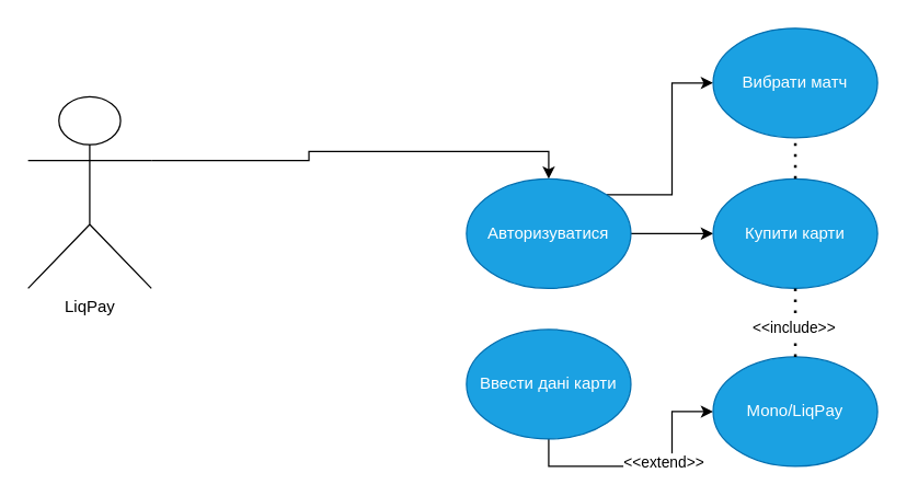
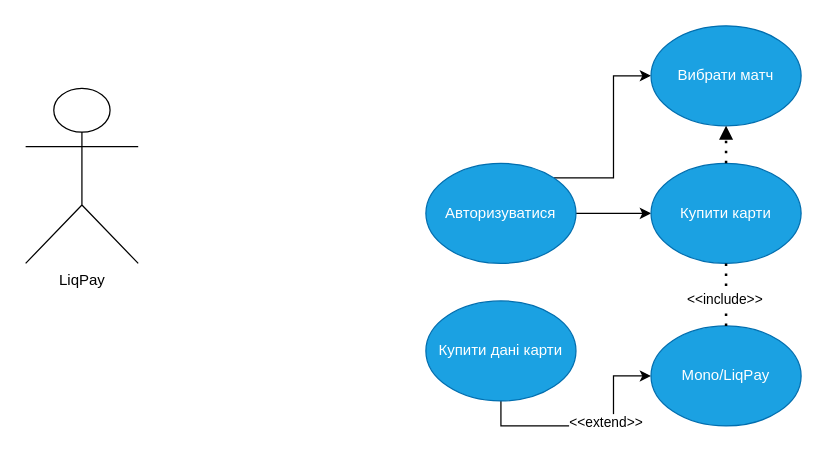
  <mxCell id="0" />
  <mxCell id="1" parent="0" />
- <mxCell id="2" style="edgeStyle=orthogonalEdgeStyle;rounded=0;orthogonalLoop=1;jettySize=auto;html=1;exitX=1;exitY=0.333;exitDx=0;exitDy=0;exitPerimeter=0;entryX=0.5;entryY=0;entryDx=0;entryDy=0;" edge="1" parent="1" source="3" target="6"><mxGeometry relative="1" as="geometry" /></mxCell>
  <mxCell id="3" value="LiqPay&lt;div&gt;&lt;br&gt;&lt;/div&gt;" style="shape=umlActor;verticalLabelPosition=bottom;verticalAlign=top;html=1;outlineConnect=0;" parent="1" vertex="1"><mxGeometry x="20" y="70" width="90" height="140" as="geometry" /></mxCell>
  <mxCell id="4" style="edgeStyle=orthogonalEdgeStyle;rounded=0;orthogonalLoop=1;jettySize=auto;html=1;exitX=1;exitY=0;exitDx=0;exitDy=0;entryX=0;entryY=0.5;entryDx=0;entryDy=0;" parent="1" source="6" target="10" edge="1"><mxGeometry relative="1" as="geometry" /></mxCell>
  <mxCell id="5" style="edgeStyle=orthogonalEdgeStyle;rounded=0;orthogonalLoop=1;jettySize=auto;html=1;exitX=1;exitY=0.5;exitDx=0;exitDy=0;" parent="1" source="6" target="11" edge="1"><mxGeometry relative="1" as="geometry" /></mxCell>
  <mxCell id="6" value="Авторизуватися" style="ellipse;whiteSpace=wrap;html=1;fillColor=#1ba1e2;fontColor=#ffffff;strokeColor=#006EAF;" parent="1" vertex="1"><mxGeometry x="340" y="130" width="120" height="80" as="geometry" /></mxCell>
  <mxCell id="7" style="edgeStyle=orthogonalEdgeStyle;rounded=0;orthogonalLoop=1;jettySize=auto;html=1;exitX=0.5;exitY=1;exitDx=0;exitDy=0;" parent="1" source="9" target="12" edge="1"><mxGeometry relative="1" as="geometry" /></mxCell>
  <mxCell id="8" value="&amp;lt;&amp;lt;extend&amp;gt;&amp;gt;" style="edgeLabel;html=1;align=center;verticalAlign=middle;resizable=0;points=[];" parent="7" vertex="1" connectable="0"><mxGeometry x="0.147" y="4" relative="1" as="geometry"><mxPoint as="offset" /></mxGeometry></mxCell>
- <mxCell id="9" value="Ввести дані карти" style="ellipse;whiteSpace=wrap;html=1;fillColor=#1ba1e2;fontColor=#ffffff;strokeColor=#006EAF;" parent="1" vertex="1"><mxGeometry x="340" y="240" width="120" height="80" as="geometry" /></mxCell>
+ <mxCell id="9" value="Купити дані карти" style="ellipse;whiteSpace=wrap;html=1;fillColor=#1ba1e2;fontColor=#ffffff;strokeColor=#006EAF;" parent="1" vertex="1"><mxGeometry x="340" y="240" width="120" height="80" as="geometry" /></mxCell>
  <mxCell id="10" value="Вибрати матч" style="ellipse;whiteSpace=wrap;html=1;fillColor=#1ba1e2;fontColor=#ffffff;strokeColor=#006EAF;" parent="1" vertex="1"><mxGeometry x="520" y="20" width="120" height="80" as="geometry" /></mxCell>
  <mxCell id="11" value="Купити карти" style="ellipse;whiteSpace=wrap;html=1;fillColor=#1ba1e2;fontColor=#ffffff;strokeColor=#006EAF;" parent="1" vertex="1"><mxGeometry x="520" y="130" width="120" height="80" as="geometry" /></mxCell>
  <mxCell id="12" value="Mono/LiqPay" style="ellipse;whiteSpace=wrap;html=1;fillColor=#1ba1e2;fontColor=#ffffff;strokeColor=#006EAF;" parent="1" vertex="1"><mxGeometry x="520" y="260" width="120" height="80" as="geometry" /></mxCell>
- <mxCell id="13" value="" style="endArrow=none;dashed=1;html=1;dashPattern=1 3;strokeWidth=2;rounded=0;entryX=0.5;entryY=1;entryDx=0;entryDy=0;exitX=0.5;exitY=0;exitDx=0;exitDy=0;" parent="1" source="11" target="10" edge="1"><mxGeometry width="50" height="50" relative="1" as="geometry"><mxPoint x="260" y="200" as="sourcePoint" /><mxPoint x="310" y="150" as="targetPoint" /></mxGeometry></mxCell>
+ <mxCell id="13" value="" style="endArrow=block;dashed=1;html=1;dashPattern=1 3;strokeWidth=2;rounded=0;entryX=0.5;entryY=1;entryDx=0;entryDy=0;exitX=0.5;exitY=0;exitDx=0;exitDy=0;" parent="1" source="11" target="10" edge="1"><mxGeometry width="50" height="50" relative="1" as="geometry"><mxPoint x="260" y="200" as="sourcePoint" /><mxPoint x="310" y="150" as="targetPoint" /></mxGeometry></mxCell>
  <mxCell id="14" value="" style="endArrow=none;dashed=1;html=1;dashPattern=1 3;strokeWidth=2;rounded=0;entryX=0.5;entryY=1;entryDx=0;entryDy=0;exitX=0.5;exitY=0;exitDx=0;exitDy=0;" parent="1" source="12" target="11" edge="1"><mxGeometry width="50" height="50" relative="1" as="geometry"><mxPoint x="560" y="270" as="sourcePoint" /><mxPoint x="610" y="220" as="targetPoint" /></mxGeometry></mxCell>
  <mxCell id="15" value="&amp;lt;&amp;lt;include&amp;gt;&amp;gt;" style="edgeLabel;html=1;align=center;verticalAlign=middle;resizable=0;points=[];" parent="14" vertex="1" connectable="0"><mxGeometry x="-0.12" y="2" relative="1" as="geometry"><mxPoint as="offset" /></mxGeometry></mxCell>
